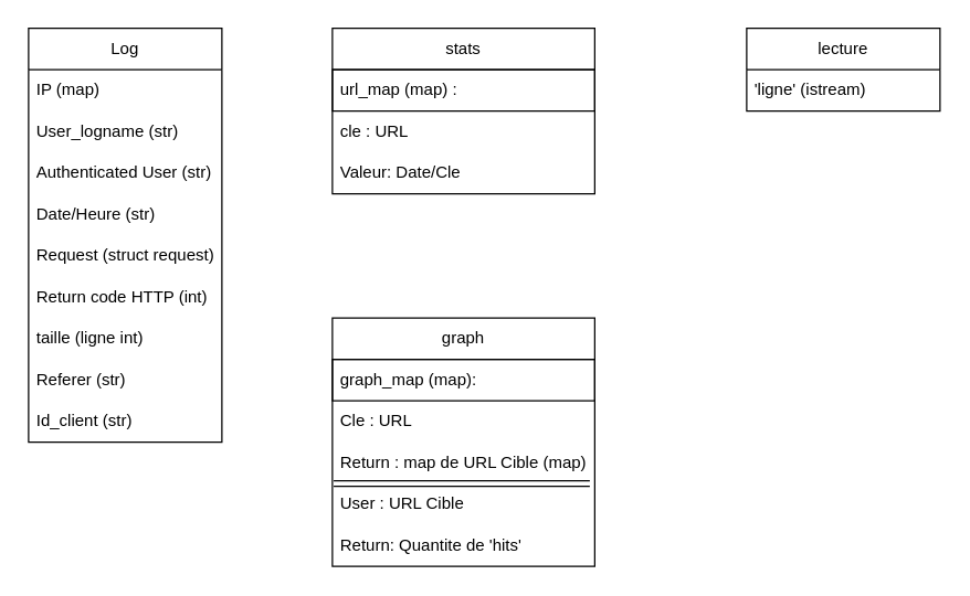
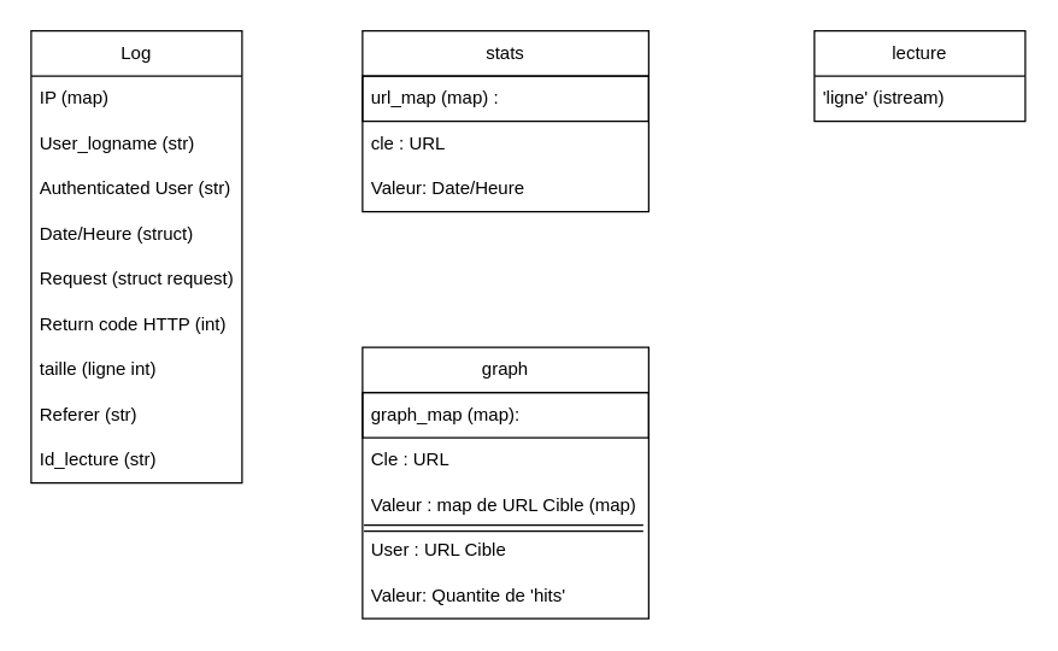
  <mxCell id="0" />
  <mxCell id="1" parent="0" />
  <mxCell id="2" value="Log" style="swimlane;fontStyle=0;childLayout=stackLayout;horizontal=1;startSize=30;horizontalStack=0;resizeParent=1;resizeParentMax=0;resizeLast=0;collapsible=1;marginBottom=0;whiteSpace=wrap;html=1;" vertex="1" parent="1"><mxGeometry x="20" y="20" width="140" height="300" as="geometry"><mxRectangle x="100" y="70" width="60" height="30" as="alternateBounds" /></mxGeometry></mxCell>
  <mxCell id="3" value="IP (map)" style="text;strokeColor=none;fillColor=none;align=left;verticalAlign=middle;spacingLeft=4;spacingRight=4;overflow=hidden;points=[[0,0.5],[1,0.5]];portConstraint=eastwest;rotatable=0;whiteSpace=wrap;html=1;" vertex="1" parent="2"><mxGeometry y="30" width="140" height="30" as="geometry" /></mxCell>
  <mxCell id="4" value="User_logname (str)" style="text;strokeColor=none;fillColor=none;align=left;verticalAlign=middle;spacingLeft=4;spacingRight=4;overflow=hidden;points=[[0,0.5],[1,0.5]];portConstraint=eastwest;rotatable=0;whiteSpace=wrap;html=1;" vertex="1" parent="2"><mxGeometry y="60" width="140" height="30" as="geometry" /></mxCell>
  <mxCell id="5" value="Authenticated User (str)" style="text;strokeColor=none;fillColor=none;align=left;verticalAlign=middle;spacingLeft=4;spacingRight=4;overflow=hidden;points=[[0,0.5],[1,0.5]];portConstraint=eastwest;rotatable=0;whiteSpace=wrap;html=1;" vertex="1" parent="2"><mxGeometry y="90" width="140" height="30" as="geometry" /></mxCell>
- <mxCell id="6" value="Date/Heure (str)" style="text;strokeColor=none;fillColor=none;align=left;verticalAlign=middle;spacingLeft=4;spacingRight=4;overflow=hidden;points=[[0,0.5],[1,0.5]];portConstraint=eastwest;rotatable=0;whiteSpace=wrap;html=1;" vertex="1" parent="2"><mxGeometry y="120" width="140" height="30" as="geometry" /></mxCell>
+ <mxCell id="6" value="Date/Heure (struct)" style="text;strokeColor=none;fillColor=none;align=left;verticalAlign=middle;spacingLeft=4;spacingRight=4;overflow=hidden;points=[[0,0.5],[1,0.5]];portConstraint=eastwest;rotatable=0;whiteSpace=wrap;html=1;" vertex="1" parent="2"><mxGeometry y="120" width="140" height="30" as="geometry" /></mxCell>
  <mxCell id="7" value="Request (struct request)" style="text;strokeColor=none;fillColor=none;align=left;verticalAlign=middle;spacingLeft=4;spacingRight=4;overflow=hidden;points=[[0,0.5],[1,0.5]];portConstraint=eastwest;rotatable=0;whiteSpace=wrap;html=1;" vertex="1" parent="2"><mxGeometry y="150" width="140" height="30" as="geometry" /></mxCell>
  <mxCell id="8" value="Return code HTTP (int)" style="text;strokeColor=none;fillColor=none;align=left;verticalAlign=middle;spacingLeft=4;spacingRight=4;overflow=hidden;points=[[0,0.5],[1,0.5]];portConstraint=eastwest;rotatable=0;whiteSpace=wrap;html=1;" vertex="1" parent="2"><mxGeometry y="180" width="140" height="30" as="geometry" /></mxCell>
  <mxCell id="9" value="taille (ligne int)" style="text;strokeColor=none;fillColor=none;align=left;verticalAlign=middle;spacingLeft=4;spacingRight=4;overflow=hidden;points=[[0,0.5],[1,0.5]];portConstraint=eastwest;rotatable=0;whiteSpace=wrap;html=1;" vertex="1" parent="2"><mxGeometry y="210" width="140" height="30" as="geometry" /></mxCell>
  <mxCell id="10" value="Referer (str)" style="text;strokeColor=none;fillColor=none;align=left;verticalAlign=middle;spacingLeft=4;spacingRight=4;overflow=hidden;points=[[0,0.5],[1,0.5]];portConstraint=eastwest;rotatable=0;whiteSpace=wrap;html=1;" vertex="1" parent="2"><mxGeometry y="240" width="140" height="30" as="geometry" /></mxCell>
- <mxCell id="11" value="Id_client (str)" style="text;strokeColor=none;fillColor=none;align=left;verticalAlign=middle;spacingLeft=4;spacingRight=4;overflow=hidden;points=[[0,0.5],[1,0.5]];portConstraint=eastwest;rotatable=0;whiteSpace=wrap;html=1;" vertex="1" parent="2"><mxGeometry y="270" width="140" height="30" as="geometry" /></mxCell>
+ <mxCell id="11" value="Id_lecture (str)" style="text;strokeColor=none;fillColor=none;align=left;verticalAlign=middle;spacingLeft=4;spacingRight=4;overflow=hidden;points=[[0,0.5],[1,0.5]];portConstraint=eastwest;rotatable=0;whiteSpace=wrap;html=1;" vertex="1" parent="2"><mxGeometry y="270" width="140" height="30" as="geometry" /></mxCell>
  <mxCell id="12" value="stats" style="swimlane;fontStyle=0;childLayout=stackLayout;horizontal=1;startSize=30;horizontalStack=0;resizeParent=1;resizeParentMax=0;resizeLast=0;collapsible=1;marginBottom=0;whiteSpace=wrap;html=1;" vertex="1" parent="1"><mxGeometry x="240" y="20" width="190" height="120" as="geometry"><mxRectangle x="100" y="70" width="60" height="30" as="alternateBounds" /></mxGeometry></mxCell>
  <mxCell id="13" value="url_map (map) :" style="text;strokeColor=default;fillColor=none;align=left;verticalAlign=middle;spacingLeft=4;spacingRight=4;overflow=hidden;points=[[0,0.5],[1,0.5]];portConstraint=eastwest;rotatable=0;whiteSpace=wrap;html=1;" vertex="1" parent="12"><mxGeometry y="30" width="190" height="30" as="geometry" /></mxCell>
  <mxCell id="14" value="cle : URL" style="text;strokeColor=none;fillColor=none;align=left;verticalAlign=middle;spacingLeft=4;spacingRight=4;overflow=hidden;points=[[0,0.5],[1,0.5]];portConstraint=eastwest;rotatable=0;whiteSpace=wrap;html=1;" vertex="1" parent="12"><mxGeometry y="60" width="190" height="30" as="geometry" /></mxCell>
- <mxCell id="15" value="Valeur: Date/Cle" style="text;strokeColor=none;fillColor=none;align=left;verticalAlign=middle;spacingLeft=4;spacingRight=4;overflow=hidden;points=[[0,0.5],[1,0.5]];portConstraint=eastwest;rotatable=0;whiteSpace=wrap;html=1;" vertex="1" parent="12"><mxGeometry y="90" width="190" height="30" as="geometry" /></mxCell>
+ <mxCell id="15" value="Valeur: Date/Heure" style="text;strokeColor=none;fillColor=none;align=left;verticalAlign=middle;spacingLeft=4;spacingRight=4;overflow=hidden;points=[[0,0.5],[1,0.5]];portConstraint=eastwest;rotatable=0;whiteSpace=wrap;html=1;" vertex="1" parent="12"><mxGeometry y="90" width="190" height="30" as="geometry" /></mxCell>
  <mxCell id="16" value="graph" style="swimlane;fontStyle=0;childLayout=stackLayout;horizontal=1;startSize=30;horizontalStack=0;resizeParent=1;resizeParentMax=0;resizeLast=0;collapsible=1;marginBottom=0;whiteSpace=wrap;html=1;" vertex="1" parent="1"><mxGeometry x="240" y="230" width="190" height="180" as="geometry"><mxRectangle x="100" y="70" width="60" height="30" as="alternateBounds" /></mxGeometry></mxCell>
  <mxCell id="17" value="graph_map (map):" style="text;strokeColor=default;fillColor=none;align=left;verticalAlign=middle;spacingLeft=4;spacingRight=4;overflow=hidden;points=[[0,0.5],[1,0.5]];portConstraint=eastwest;rotatable=0;whiteSpace=wrap;html=1;" vertex="1" parent="16"><mxGeometry y="30" width="190" height="30" as="geometry" /></mxCell>
  <mxCell id="18" value="Cle : URL" style="text;strokeColor=none;fillColor=none;align=left;verticalAlign=middle;spacingLeft=4;spacingRight=4;overflow=hidden;points=[[0,0.5],[1,0.5]];portConstraint=eastwest;rotatable=0;whiteSpace=wrap;html=1;" vertex="1" parent="16"><mxGeometry y="60" width="190" height="30" as="geometry" /></mxCell>
- <mxCell id="19" value="Return : map de URL Cible (map)" style="text;strokeColor=none;fillColor=none;align=left;verticalAlign=middle;spacingLeft=4;spacingRight=4;overflow=hidden;points=[[0,0.5],[1,0.5]];portConstraint=eastwest;rotatable=0;whiteSpace=wrap;html=1;strokeWidth=1;perimeterSpacing=0;" vertex="1" parent="16"><mxGeometry y="90" width="190" height="30" as="geometry" /></mxCell>
+ <mxCell id="19" value="Valeur : map de URL Cible (map)" style="text;strokeColor=none;fillColor=none;align=left;verticalAlign=middle;spacingLeft=4;spacingRight=4;overflow=hidden;points=[[0,0.5],[1,0.5]];portConstraint=eastwest;rotatable=0;whiteSpace=wrap;html=1;strokeWidth=1;perimeterSpacing=0;" vertex="1" parent="16"><mxGeometry y="90" width="190" height="30" as="geometry" /></mxCell>
  <mxCell id="20" value="User : URL Cible" style="text;strokeColor=none;fillColor=none;align=left;verticalAlign=middle;spacingLeft=4;spacingRight=4;overflow=hidden;points=[[0,0.5],[1,0.5]];portConstraint=eastwest;rotatable=0;whiteSpace=wrap;html=1;" vertex="1" parent="16"><mxGeometry y="120" width="190" height="30" as="geometry" /></mxCell>
- <mxCell id="21" value="Return: Quantite de 'hits'" style="text;strokeColor=none;fillColor=none;align=left;verticalAlign=middle;spacingLeft=4;spacingRight=4;overflow=hidden;points=[[0,0.5],[1,0.5]];portConstraint=eastwest;rotatable=0;whiteSpace=wrap;html=1;" vertex="1" parent="16"><mxGeometry y="150" width="190" height="30" as="geometry" /></mxCell>
+ <mxCell id="21" value="Valeur: Quantite de 'hits'" style="text;strokeColor=none;fillColor=none;align=left;verticalAlign=middle;spacingLeft=4;spacingRight=4;overflow=hidden;points=[[0,0.5],[1,0.5]];portConstraint=eastwest;rotatable=0;whiteSpace=wrap;html=1;" vertex="1" parent="16"><mxGeometry y="150" width="190" height="30" as="geometry" /></mxCell>
  <mxCell id="22" value="" style="shape=link;html=1;rounded=0;exitX=0.005;exitY=1;exitDx=0;exitDy=0;exitPerimeter=0;entryX=0.981;entryY=1;entryDx=0;entryDy=0;entryPerimeter=0;" edge="1" parent="16" source="19" target="19"><mxGeometry width="100" relative="1" as="geometry"><mxPoint x="80" y="240" as="sourcePoint" /><mxPoint x="180" y="240" as="targetPoint" /></mxGeometry></mxCell>
  <mxCell id="23" value="lecture" style="swimlane;fontStyle=0;childLayout=stackLayout;horizontal=1;startSize=30;horizontalStack=0;resizeParent=1;resizeParentMax=0;resizeLast=0;collapsible=1;marginBottom=0;whiteSpace=wrap;html=1;" vertex="1" parent="1"><mxGeometry x="540" y="20" width="140" height="60" as="geometry"><mxRectangle x="100" y="70" width="60" height="30" as="alternateBounds" /></mxGeometry></mxCell>
  <mxCell id="24" value="'ligne' (istream)" style="text;strokeColor=none;fillColor=none;align=left;verticalAlign=middle;spacingLeft=4;spacingRight=4;overflow=hidden;points=[[0,0.5],[1,0.5]];portConstraint=eastwest;rotatable=0;whiteSpace=wrap;html=1;" vertex="1" parent="23"><mxGeometry y="30" width="140" height="30" as="geometry" /></mxCell>
